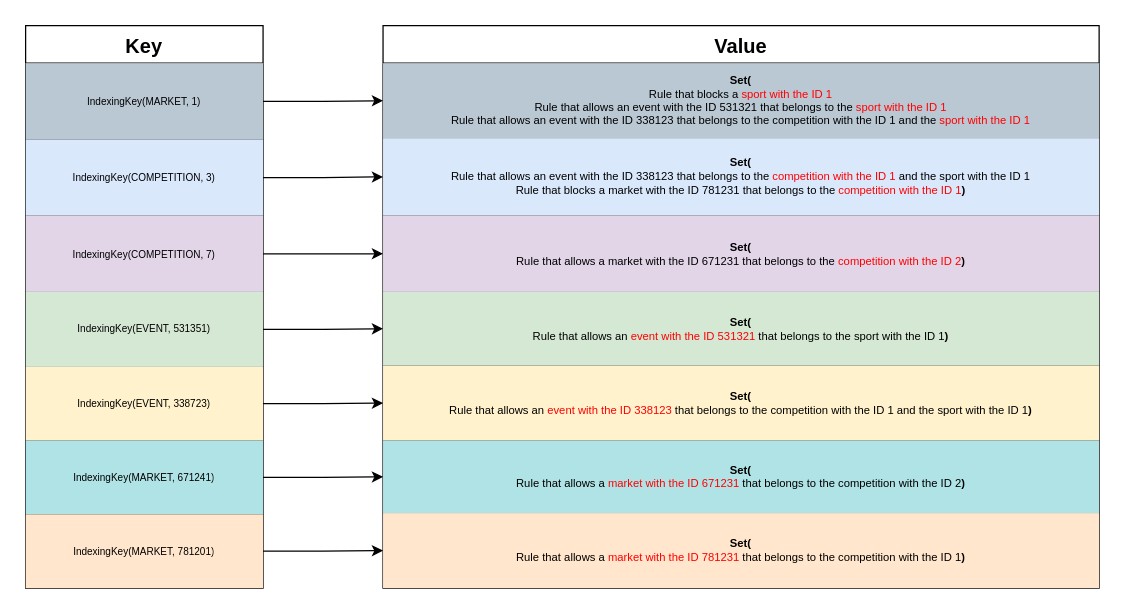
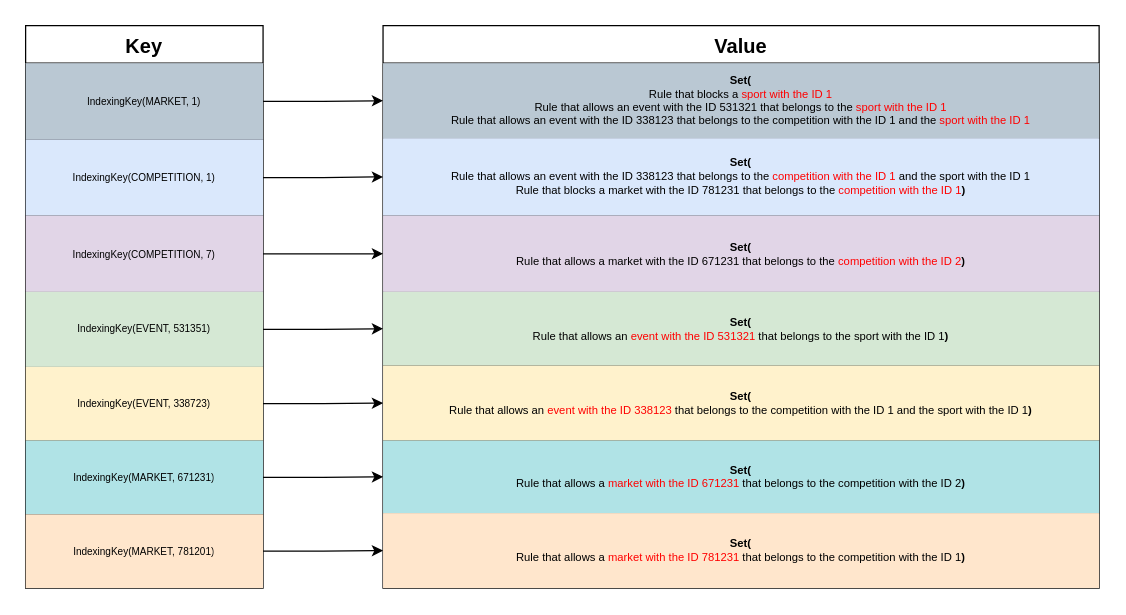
  <mxCell id="0" />
  <mxCell id="1" parent="0" />
  <mxCell id="2" value="Key" style="shape=table;startSize=30;container=1;collapsible=0;childLayout=tableLayout;strokeColor=default;fontSize=16;fontStyle=1" parent="1" vertex="1"><mxGeometry x="20" y="20" width="190" height="450" as="geometry" /></mxCell>
  <mxCell id="3" value="" style="shape=tableRow;horizontal=0;startSize=0;swimlaneHead=0;swimlaneBody=0;strokeColor=inherit;top=0;left=0;bottom=0;right=0;collapsible=0;dropTarget=0;fillColor=none;points=[[0,0.5],[1,0.5]];portConstraint=eastwest;fontSize=11;" parent="2" vertex="1"><mxGeometry y="30" width="190" height="61" as="geometry" /></mxCell>
  <mxCell id="4" value="IndexingKey(MARKET, 1)" style="shape=partialRectangle;html=1;whiteSpace=wrap;connectable=0;strokeColor=#23445d;overflow=hidden;fillColor=#bac8d3;top=0;left=0;bottom=0;right=0;pointerEvents=1;fontSize=8;" parent="3" vertex="1"><mxGeometry width="190" height="61" as="geometry"><mxRectangle width="190" height="61" as="alternateBounds" /></mxGeometry></mxCell>
  <mxCell id="5" value="" style="shape=tableRow;horizontal=0;startSize=0;swimlaneHead=0;swimlaneBody=0;strokeColor=inherit;top=0;left=0;bottom=0;right=0;collapsible=0;dropTarget=0;fillColor=none;points=[[0,0.5],[1,0.5]];portConstraint=eastwest;fontSize=11;" parent="2" vertex="1"><mxGeometry y="91" width="190" height="61" as="geometry" /></mxCell>
- <mxCell id="6" value="IndexingKey(COMPETITION, 3)" style="shape=partialRectangle;html=1;whiteSpace=wrap;connectable=0;strokeColor=#6c8ebf;overflow=hidden;fillColor=#dae8fc;top=0;left=0;bottom=0;right=0;pointerEvents=1;fontSize=8;" parent="5" vertex="1"><mxGeometry width="190" height="61" as="geometry"><mxRectangle width="190" height="61" as="alternateBounds" /></mxGeometry></mxCell>
+ <mxCell id="6" value="IndexingKey(COMPETITION, 1)" style="shape=partialRectangle;html=1;whiteSpace=wrap;connectable=0;strokeColor=#6c8ebf;overflow=hidden;fillColor=#dae8fc;top=0;left=0;bottom=0;right=0;pointerEvents=1;fontSize=8;" parent="5" vertex="1"><mxGeometry width="190" height="61" as="geometry"><mxRectangle width="190" height="61" as="alternateBounds" /></mxGeometry></mxCell>
  <mxCell id="7" value="" style="shape=tableRow;horizontal=0;startSize=0;swimlaneHead=0;swimlaneBody=0;strokeColor=inherit;top=0;left=0;bottom=0;right=0;collapsible=0;dropTarget=0;fillColor=none;points=[[0,0.5],[1,0.5]];portConstraint=eastwest;fontSize=11;" parent="2" vertex="1"><mxGeometry y="152" width="190" height="61" as="geometry" /></mxCell>
  <mxCell id="8" value="IndexingKey(COMPETITION, 7)" style="shape=partialRectangle;html=1;whiteSpace=wrap;connectable=0;strokeColor=#9673a6;overflow=hidden;fillColor=#e1d5e7;top=0;left=0;bottom=0;right=0;pointerEvents=1;fontSize=8;" parent="7" vertex="1"><mxGeometry width="190" height="61" as="geometry"><mxRectangle width="190" height="61" as="alternateBounds" /></mxGeometry></mxCell>
  <mxCell id="9" style="shape=tableRow;horizontal=0;startSize=0;swimlaneHead=0;swimlaneBody=0;strokeColor=inherit;top=0;left=0;bottom=0;right=0;collapsible=0;dropTarget=0;fillColor=none;points=[[0,0.5],[1,0.5]];portConstraint=eastwest;fontSize=11;" parent="2" vertex="1"><mxGeometry y="213" width="190" height="60" as="geometry" /></mxCell>
  <mxCell id="10" value="IndexingKey(EVENT, 531351)" style="shape=partialRectangle;html=1;whiteSpace=wrap;connectable=0;strokeColor=#82b366;overflow=hidden;fillColor=#d5e8d4;top=0;left=0;bottom=0;right=0;pointerEvents=1;fontSize=8;" parent="9" vertex="1"><mxGeometry width="190" height="60" as="geometry"><mxRectangle width="190" height="60" as="alternateBounds" /></mxGeometry></mxCell>
  <mxCell id="11" style="shape=tableRow;horizontal=0;startSize=0;swimlaneHead=0;swimlaneBody=0;strokeColor=inherit;top=0;left=0;bottom=0;right=0;collapsible=0;dropTarget=0;fillColor=none;points=[[0,0.5],[1,0.5]];portConstraint=eastwest;fontSize=11;" parent="2" vertex="1"><mxGeometry y="273" width="190" height="59" as="geometry" /></mxCell>
  <mxCell id="12" value="IndexingKey(EVENT, 338723)" style="shape=partialRectangle;html=1;whiteSpace=wrap;connectable=0;strokeColor=#d6b656;overflow=hidden;fillColor=#fff2cc;top=0;left=0;bottom=0;right=0;pointerEvents=1;fontSize=8;" parent="11" vertex="1"><mxGeometry width="190" height="59" as="geometry"><mxRectangle width="190" height="59" as="alternateBounds" /></mxGeometry></mxCell>
  <mxCell id="13" style="shape=tableRow;horizontal=0;startSize=0;swimlaneHead=0;swimlaneBody=0;strokeColor=inherit;top=0;left=0;bottom=0;right=0;collapsible=0;dropTarget=0;fillColor=none;points=[[0,0.5],[1,0.5]];portConstraint=eastwest;fontSize=11;" parent="2" vertex="1"><mxGeometry y="332" width="190" height="59" as="geometry" /></mxCell>
- <mxCell id="14" value="IndexingKey(MARKET, 671241)" style="shape=partialRectangle;html=1;whiteSpace=wrap;connectable=0;strokeColor=#0e8088;overflow=hidden;fillColor=#b0e3e6;top=0;left=0;bottom=0;right=0;pointerEvents=1;fontSize=8;" parent="13" vertex="1"><mxGeometry width="190" height="59" as="geometry"><mxRectangle width="190" height="59" as="alternateBounds" /></mxGeometry></mxCell>
+ <mxCell id="14" value="IndexingKey(MARKET, 671231)" style="shape=partialRectangle;html=1;whiteSpace=wrap;connectable=0;strokeColor=#0e8088;overflow=hidden;fillColor=#b0e3e6;top=0;left=0;bottom=0;right=0;pointerEvents=1;fontSize=8;" parent="13" vertex="1"><mxGeometry width="190" height="59" as="geometry"><mxRectangle width="190" height="59" as="alternateBounds" /></mxGeometry></mxCell>
  <mxCell id="15" style="shape=tableRow;horizontal=0;startSize=0;swimlaneHead=0;swimlaneBody=0;strokeColor=inherit;top=0;left=0;bottom=0;right=0;collapsible=0;dropTarget=0;fillColor=none;points=[[0,0.5],[1,0.5]];portConstraint=eastwest;fontSize=8;" parent="2" vertex="1"><mxGeometry y="391" width="190" height="59" as="geometry" /></mxCell>
  <mxCell id="16" value="IndexingKey(MARKET, 781201)" style="shape=partialRectangle;html=1;whiteSpace=wrap;connectable=0;strokeColor=#d79b00;overflow=hidden;fillColor=#ffe6cc;top=0;left=0;bottom=0;right=0;pointerEvents=1;fontSize=8;" parent="15" vertex="1"><mxGeometry width="190" height="59" as="geometry"><mxRectangle width="190" height="59" as="alternateBounds" /></mxGeometry></mxCell>
  <mxCell id="17" value="Value" style="shape=table;startSize=30;container=1;collapsible=0;childLayout=tableLayout;strokeColor=default;fontSize=16;fontStyle=1" parent="1" vertex="1"><mxGeometry x="306" y="20" width="573" height="450" as="geometry" /></mxCell>
  <mxCell id="18" value="" style="shape=tableRow;horizontal=0;startSize=0;swimlaneHead=0;swimlaneBody=0;strokeColor=inherit;top=0;left=0;bottom=0;right=0;collapsible=0;dropTarget=0;fillColor=none;points=[[0,0.5],[1,0.5]];portConstraint=eastwest;fontSize=16;" parent="17" vertex="1"><mxGeometry y="30" width="573" height="60" as="geometry" /></mxCell>
  <mxCell id="19" value="&lt;b style=&quot;font-size: 9px;&quot;&gt;Set(&lt;/b&gt;&lt;br style=&quot;font-size: 9px;&quot;&gt;&lt;font style=&quot;font-size: 9px;&quot;&gt;Rule that blocks a &lt;font color=&quot;#ff0000&quot;&gt;sport with the ID 1&lt;/font&gt;&lt;br style=&quot;font-size: 9px;&quot;&gt;Rule that allows an event with the ID 531321 that belongs to the &lt;font color=&quot;#ff0000&quot;&gt;sport with the ID 1&lt;/font&gt;&lt;br style=&quot;font-size: 9px;&quot;&gt;Rule that allows an event with the ID 338123 that belongs to the competition with the ID 1 and the &lt;font color=&quot;#ff0000&quot;&gt;sport with the ID 1&lt;/font&gt;&lt;br&gt;&lt;/font&gt;" style="shape=partialRectangle;html=1;whiteSpace=wrap;connectable=0;strokeColor=#23445d;overflow=hidden;fillColor=#bac8d3;top=0;left=0;bottom=0;right=0;pointerEvents=1;fontSize=9;" parent="18" vertex="1"><mxGeometry width="573" height="60" as="geometry"><mxRectangle width="573" height="60" as="alternateBounds" /></mxGeometry></mxCell>
  <mxCell id="20" style="shape=tableRow;horizontal=0;startSize=0;swimlaneHead=0;swimlaneBody=0;strokeColor=inherit;top=0;left=0;bottom=0;right=0;collapsible=0;dropTarget=0;fillColor=none;points=[[0,0.5],[1,0.5]];portConstraint=eastwest;fontSize=11;" parent="17" vertex="1"><mxGeometry y="90" width="573" height="62" as="geometry" /></mxCell>
  <mxCell id="21" value="&lt;b style=&quot;border-color: var(--border-color); font-size: 9px;&quot;&gt;Set(&lt;/b&gt;&lt;br style=&quot;border-color: var(--border-color); font-size: 9px;&quot;&gt;&lt;font style=&quot;font-size: 9px;&quot;&gt;Rule that allows an event with the ID 338123 that belongs to the &lt;font color=&quot;#ff0000&quot;&gt;competition with the ID 1&lt;/font&gt; and the&amp;nbsp;&lt;font style=&quot;border-color: var(--border-color);&quot;&gt;sport with the ID 1&lt;/font&gt;&lt;br style=&quot;border-color: var(--border-color);&quot;&gt;&lt;/font&gt;Rule that blocks a market with the ID 781231 that belongs to the &lt;font color=&quot;#ff0000&quot;&gt;competition with the ID 1&lt;/font&gt;&lt;b style=&quot;font-size: 9px;&quot;&gt;)&lt;/b&gt;" style="shape=partialRectangle;html=1;whiteSpace=wrap;connectable=0;strokeColor=#6c8ebf;overflow=hidden;fillColor=#dae8fc;top=0;left=0;bottom=0;right=0;pointerEvents=1;fontSize=9;" parent="20" vertex="1"><mxGeometry width="573" height="62" as="geometry"><mxRectangle width="573" height="62" as="alternateBounds" /></mxGeometry></mxCell>
  <mxCell id="22" style="shape=tableRow;horizontal=0;startSize=0;swimlaneHead=0;swimlaneBody=0;strokeColor=inherit;top=0;left=0;bottom=0;right=0;collapsible=0;dropTarget=0;fillColor=none;points=[[0,0.5],[1,0.5]];portConstraint=eastwest;fontSize=11;" parent="17" vertex="1"><mxGeometry y="152" width="573" height="61" as="geometry" /></mxCell>
  <mxCell id="23" value="&lt;b style=&quot;border-color: var(--border-color); font-size: 9px;&quot;&gt;Set(&lt;/b&gt;&lt;br style=&quot;border-color: var(--border-color); font-size: 9px;&quot;&gt;Rule that allows a market with the ID 671231 that belongs to the &lt;font color=&quot;#ff0000&quot;&gt;competition with the ID 2&lt;/font&gt;&lt;b style=&quot;font-size: 9px;&quot;&gt;)&lt;/b&gt;" style="shape=partialRectangle;html=1;whiteSpace=wrap;connectable=0;strokeColor=#9673a6;overflow=hidden;fillColor=#e1d5e7;top=0;left=0;bottom=0;right=0;pointerEvents=1;fontSize=9;" parent="22" vertex="1"><mxGeometry width="573" height="61" as="geometry"><mxRectangle width="573" height="61" as="alternateBounds" /></mxGeometry></mxCell>
  <mxCell id="24" value="" style="shape=tableRow;horizontal=0;startSize=0;swimlaneHead=0;swimlaneBody=0;strokeColor=inherit;top=0;left=0;bottom=0;right=0;collapsible=0;dropTarget=0;fillColor=none;points=[[0,0.5],[1,0.5]];portConstraint=eastwest;fontSize=11;" parent="17" vertex="1"><mxGeometry y="213" width="573" height="59" as="geometry" /></mxCell>
  <mxCell id="25" value="&lt;b style=&quot;border-color: var(--border-color); font-size: 9px;&quot;&gt;Set(&lt;/b&gt;&lt;br style=&quot;border-color: var(--border-color); font-size: 9px;&quot;&gt;Rule that allows an &lt;font color=&quot;#ff0000&quot;&gt;event with the ID 531321&lt;/font&gt; that belongs to the sport with the ID 1&lt;b style=&quot;font-size: 9px;&quot;&gt;)&lt;/b&gt;" style="shape=partialRectangle;html=1;whiteSpace=wrap;connectable=0;strokeColor=#82b366;overflow=hidden;fillColor=#d5e8d4;top=0;left=0;bottom=0;right=0;pointerEvents=1;fontSize=9;" parent="24" vertex="1"><mxGeometry width="573" height="59" as="geometry"><mxRectangle width="573" height="59" as="alternateBounds" /></mxGeometry></mxCell>
  <mxCell id="26" style="shape=tableRow;horizontal=0;startSize=0;swimlaneHead=0;swimlaneBody=0;strokeColor=inherit;top=0;left=0;bottom=0;right=0;collapsible=0;dropTarget=0;fillColor=none;points=[[0,0.5],[1,0.5]];portConstraint=eastwest;fontSize=11;" parent="17" vertex="1"><mxGeometry y="272" width="573" height="60" as="geometry" /></mxCell>
  <mxCell id="27" value="&lt;b style=&quot;border-color: var(--border-color); font-size: 9px;&quot;&gt;Set(&lt;/b&gt;&lt;font style=&quot;border-color: var(--border-color); font-size: 9px;&quot;&gt;&lt;br style=&quot;border-color: var(--border-color); font-size: 9px;&quot;&gt;&lt;/font&gt;Rule that allows an &lt;font color=&quot;#ff0000&quot;&gt;event with the ID 338123&lt;/font&gt; that belongs to the competition with the ID 1 and the sport with the ID 1&lt;b style=&quot;font-size: 9px;&quot;&gt;)&lt;/b&gt;" style="shape=partialRectangle;html=1;whiteSpace=wrap;connectable=0;strokeColor=#d6b656;overflow=hidden;fillColor=#fff2cc;top=0;left=0;bottom=0;right=0;pointerEvents=1;fontSize=9;" parent="26" vertex="1"><mxGeometry width="573" height="60" as="geometry"><mxRectangle width="573" height="60" as="alternateBounds" /></mxGeometry></mxCell>
  <mxCell id="28" value="" style="shape=tableRow;horizontal=0;startSize=0;swimlaneHead=0;swimlaneBody=0;strokeColor=inherit;top=0;left=0;bottom=0;right=0;collapsible=0;dropTarget=0;fillColor=none;points=[[0,0.5],[1,0.5]];portConstraint=eastwest;fontSize=11;" parent="17" vertex="1"><mxGeometry y="332" width="573" height="58" as="geometry" /></mxCell>
  <mxCell id="29" value="&lt;font style=&quot;font-size: 9px;&quot;&gt;&lt;b style=&quot;border-color: var(--border-color); font-size: 9px;&quot;&gt;Set(&lt;/b&gt;&lt;br style=&quot;font-size: 9px;&quot;&gt;&lt;/font&gt;Rule that allows a &lt;font color=&quot;#ff0000&quot;&gt;market with the ID 671231&lt;/font&gt; that belongs to the competition with the ID 2&lt;b style=&quot;font-size: 9px;&quot;&gt;)&lt;/b&gt;" style="shape=partialRectangle;html=1;whiteSpace=wrap;connectable=0;strokeColor=#0e8088;overflow=hidden;fillColor=#b0e3e6;top=0;left=0;bottom=0;right=0;pointerEvents=1;fontSize=9;" parent="28" vertex="1"><mxGeometry width="573" height="58" as="geometry"><mxRectangle width="573" height="58" as="alternateBounds" /></mxGeometry></mxCell>
  <mxCell id="30" style="shape=tableRow;horizontal=0;startSize=0;swimlaneHead=0;swimlaneBody=0;strokeColor=inherit;top=0;left=0;bottom=0;right=0;collapsible=0;dropTarget=0;fillColor=none;points=[[0,0.5],[1,0.5]];portConstraint=eastwest;fontSize=11;" parent="17" vertex="1"><mxGeometry y="390" width="573" height="60" as="geometry" /></mxCell>
  <mxCell id="31" value="&lt;font style=&quot;border-color: var(--border-color); font-size: 9px;&quot;&gt;&lt;b style=&quot;border-color: var(--border-color); font-size: 9px;&quot;&gt;Set(&lt;/b&gt;&lt;br style=&quot;border-color: var(--border-color); font-size: 9px;&quot;&gt;&lt;/font&gt;&lt;span style=&quot;border-color: var(--border-color); font-size: 9px;&quot;&gt;Rule that allows a&lt;/span&gt;&lt;b style=&quot;border-color: var(--border-color); font-size: 9px;&quot;&gt;&amp;nbsp;&lt;font style=&quot;border-color: var(--border-color); font-weight: 400;&quot; color=&quot;#ff0000&quot;&gt;market with the ID 781231&lt;/font&gt;&lt;span style=&quot;font-weight: 400;&quot;&gt;&amp;nbsp;that belongs to the competition with the ID 1&lt;/span&gt;)&lt;/b&gt;" style="shape=partialRectangle;html=1;whiteSpace=wrap;connectable=0;strokeColor=#d79b00;overflow=hidden;fillColor=#ffe6cc;top=0;left=0;bottom=0;right=0;pointerEvents=1;fontSize=9;" parent="30" vertex="1"><mxGeometry width="573" height="60" as="geometry"><mxRectangle width="573" height="60" as="alternateBounds" /></mxGeometry></mxCell>
  <mxCell id="32" style="edgeStyle=orthogonalEdgeStyle;rounded=0;orthogonalLoop=1;jettySize=auto;html=1;exitX=1;exitY=0.5;exitDx=0;exitDy=0;entryX=0;entryY=0.5;entryDx=0;entryDy=0;" parent="1" source="3" target="18" edge="1"><mxGeometry relative="1" as="geometry" /></mxCell>
  <mxCell id="33" style="edgeStyle=orthogonalEdgeStyle;rounded=0;orthogonalLoop=1;jettySize=auto;html=1;exitX=1;exitY=0.5;exitDx=0;exitDy=0;" parent="1" source="5" target="20" edge="1"><mxGeometry relative="1" as="geometry" /></mxCell>
  <mxCell id="34" style="edgeStyle=orthogonalEdgeStyle;rounded=0;orthogonalLoop=1;jettySize=auto;html=1;exitX=1;exitY=0.5;exitDx=0;exitDy=0;entryX=0;entryY=0.5;entryDx=0;entryDy=0;" parent="1" source="7" target="22" edge="1"><mxGeometry relative="1" as="geometry" /></mxCell>
  <mxCell id="35" style="edgeStyle=orthogonalEdgeStyle;rounded=0;orthogonalLoop=1;jettySize=auto;html=1;exitX=1;exitY=0.5;exitDx=0;exitDy=0;entryX=0;entryY=0.5;entryDx=0;entryDy=0;" parent="1" source="9" target="24" edge="1"><mxGeometry relative="1" as="geometry" /></mxCell>
  <mxCell id="36" style="edgeStyle=orthogonalEdgeStyle;rounded=0;orthogonalLoop=1;jettySize=auto;html=1;exitX=1;exitY=0.5;exitDx=0;exitDy=0;entryX=0;entryY=0.5;entryDx=0;entryDy=0;" parent="1" source="11" target="26" edge="1"><mxGeometry relative="1" as="geometry" /></mxCell>
  <mxCell id="37" style="edgeStyle=orthogonalEdgeStyle;rounded=0;orthogonalLoop=1;jettySize=auto;html=1;exitX=1;exitY=0.5;exitDx=0;exitDy=0;entryX=0;entryY=0.5;entryDx=0;entryDy=0;" parent="1" source="13" target="28" edge="1"><mxGeometry relative="1" as="geometry" /></mxCell>
  <mxCell id="38" style="edgeStyle=orthogonalEdgeStyle;rounded=0;orthogonalLoop=1;jettySize=auto;html=1;exitX=1;exitY=0.5;exitDx=0;exitDy=0;entryX=0;entryY=0.5;entryDx=0;entryDy=0;" parent="1" source="15" target="30" edge="1"><mxGeometry relative="1" as="geometry" /></mxCell>
